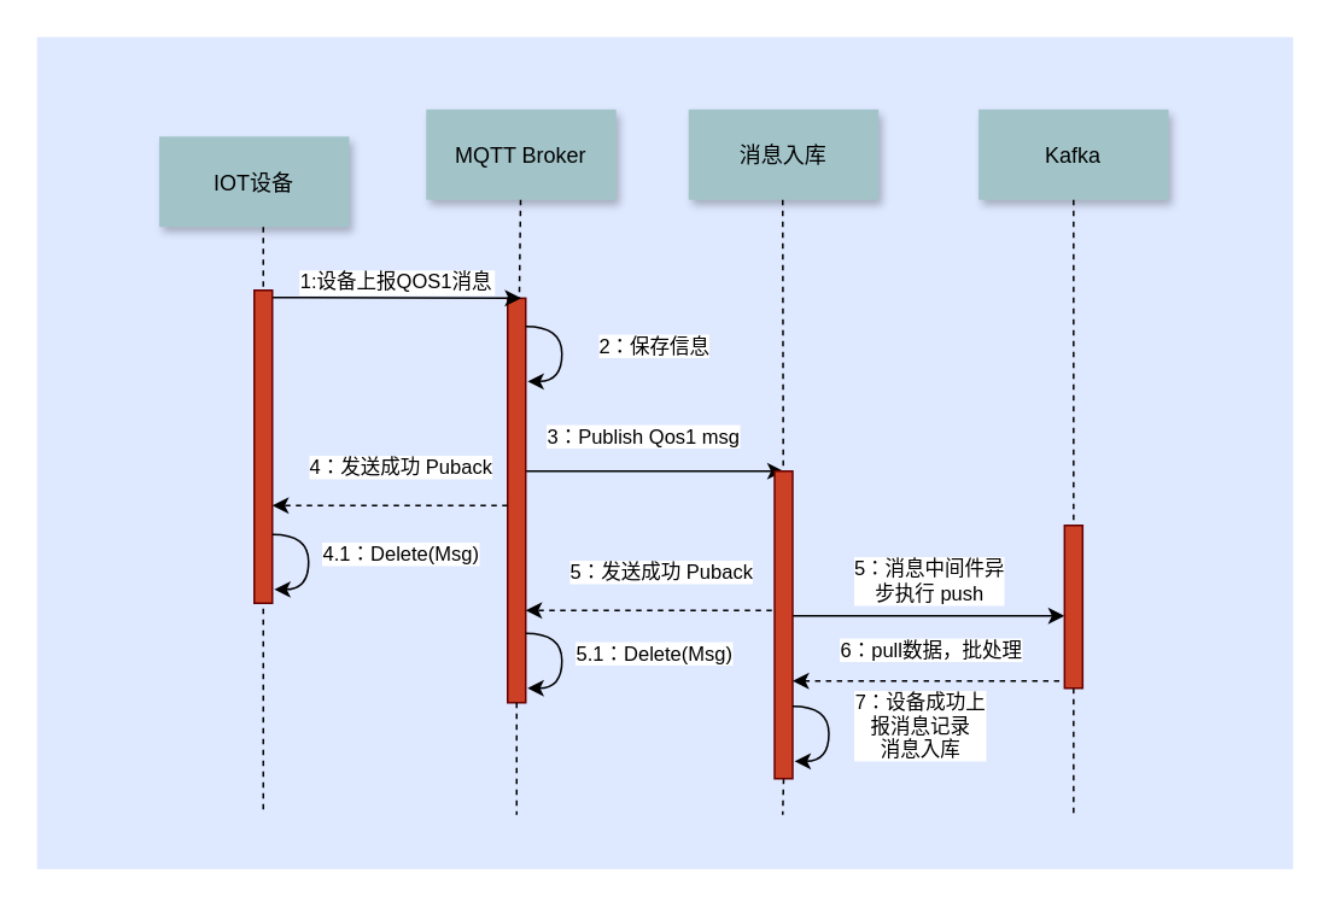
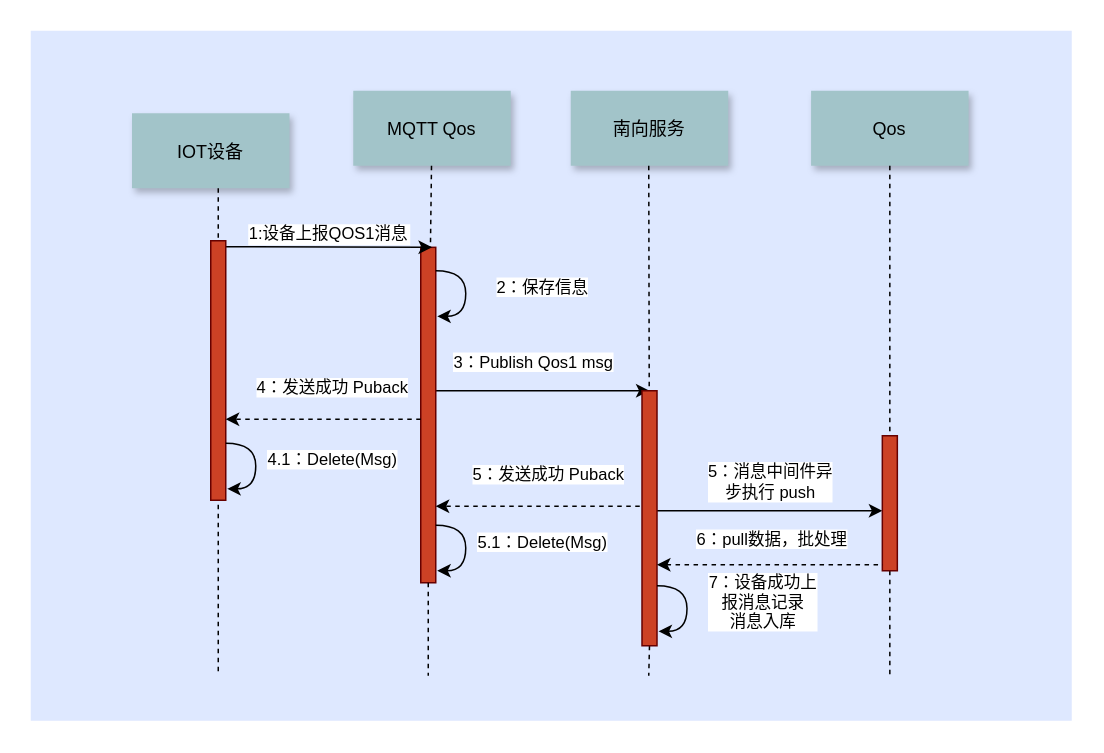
  <mxCell id="0" />
  <mxCell id="1" parent="0" />
  <mxCell id="2" value="" style="fillColor=#DEE8FF;strokeColor=none" vertex="1" parent="1"><mxGeometry x="20" y="20" width="694" height="460" as="geometry" /></mxCell>
  <mxCell id="3" value="IOT设备" style="shadow=1;fillColor=#A2C4C9;strokeColor=none" vertex="1" parent="1"><mxGeometry x="87.5" y="75" width="105" height="50" as="geometry" /></mxCell>
  <mxCell id="4" value="" style="edgeStyle=orthogonalEdgeStyle;rounded=0;orthogonalLoop=1;jettySize=auto;html=1;entryX=0;entryY=0.25;entryDx=0;entryDy=0;" edge="1" parent="1"><mxGeometry relative="1" as="geometry"><mxPoint x="432.5" y="260" as="targetPoint" /><Array as="points"><mxPoint x="365" y="260" /><mxPoint x="365" y="260" /></Array><mxPoint x="290" y="260" as="sourcePoint" /></mxGeometry></mxCell>
  <mxCell id="5" value="3：Publish Qos1 msg" style="edgeLabel;html=1;align=center;verticalAlign=middle;resizable=0;points=[];" vertex="1" connectable="0" parent="4"><mxGeometry x="-0.372" y="1" relative="1" as="geometry"><mxPoint x="19" y="-19" as="offset" /></mxGeometry></mxCell>
  <mxCell id="6" value="" style="fillColor=#CC4125;strokeColor=#660000" vertex="1" parent="1"><mxGeometry x="280" y="164.39" width="10" height="223.61" as="geometry" /></mxCell>
- <mxCell id="7" value="MQTT Broker" style="shadow=1;fillColor=#A2C4C9;strokeColor=none" vertex="1" parent="1"><mxGeometry x="235" y="60" width="105" height="50" as="geometry" /></mxCell>
+ <mxCell id="7" value="MQTT Qos" style="shadow=1;fillColor=#A2C4C9;strokeColor=none" vertex="1" parent="1"><mxGeometry x="235" y="60" width="105" height="50" as="geometry" /></mxCell>
  <mxCell id="8" value="" style="edgeStyle=none;endArrow=none;dashed=1" edge="1" parent="1" source="7" target="6"><mxGeometry x="272.335" y="165" width="100" height="100" as="geometry"><mxPoint x="287.259" y="110" as="sourcePoint" /><mxPoint x="287.576" y="165" as="targetPoint" /></mxGeometry></mxCell>
- <mxCell id="9" value="消息入库" style="shadow=1;fillColor=#A2C4C9;strokeColor=none" vertex="1" parent="1"><mxGeometry x="380.004" y="60" width="105" height="50" as="geometry" /></mxCell>
- <mxCell id="10" value="Kafka" style="shadow=1;fillColor=#A2C4C9;strokeColor=none" vertex="1" parent="1"><mxGeometry x="540.22" y="60" width="105" height="50" as="geometry" /></mxCell>
+ <mxCell id="9" value="南向服务" style="shadow=1;fillColor=#A2C4C9;strokeColor=none" vertex="1" parent="1"><mxGeometry x="380.004" y="60" width="105" height="50" as="geometry" /></mxCell>
+ <mxCell id="10" value="Qos" style="shadow=1;fillColor=#A2C4C9;strokeColor=none" vertex="1" parent="1"><mxGeometry x="540.22" y="60" width="105" height="50" as="geometry" /></mxCell>
  <mxCell id="11" value="" style="edgeStyle=elbowEdgeStyle;elbow=horizontal;endArrow=none;dashed=1" edge="1" parent="1" source="3"><mxGeometry x="230.0" y="310" width="100" height="100" as="geometry"><mxPoint x="170" y="410" as="sourcePoint" /><mxPoint x="145" y="220" as="targetPoint" /></mxGeometry></mxCell>
  <mxCell id="12" value="" style="edgeStyle=none;dashed=1;endArrow=none" edge="1" parent="1"><mxGeometry x="50" y="300" width="100" height="100" as="geometry"><mxPoint x="145" y="210" as="sourcePoint" /><mxPoint x="145" y="450" as="targetPoint" /></mxGeometry></mxCell>
  <mxCell id="13" value="1:设备上报QOS1消息" style="edgeStyle=none;verticalLabelPosition=top;verticalAlign=bottom;entryX=0.75;entryY=0;entryDx=0;entryDy=0;" edge="1" parent="1" target="6"><mxGeometry x="242.955" y="77.096" width="100" height="100" as="geometry"><mxPoint x="150" y="164" as="sourcePoint" /><mxPoint x="260" y="164.386" as="targetPoint" /></mxGeometry></mxCell>
  <mxCell id="14" value="" style="edgeStyle=none;endArrow=none;dashed=1;exitX=0.5;exitY=1;exitDx=0;exitDy=0;" edge="1" parent="1" source="25"><mxGeometry x="431.488" y="175.0" width="100" height="100" as="geometry"><mxPoint x="432.286" y="410" as="sourcePoint" /><mxPoint x="432" y="450" as="targetPoint" /></mxGeometry></mxCell>
  <mxCell id="15" value="" style="edgeStyle=none;endArrow=none;dashed=1" edge="1" parent="1" source="27"><mxGeometry x="592.208" y="175.0" width="100" height="100" as="geometry"><mxPoint x="592.729" y="110" as="sourcePoint" /><mxPoint x="592.72" y="450" as="targetPoint" /></mxGeometry></mxCell>
  <mxCell id="16" value="" style="fillColor=#CC4125;strokeColor=#660000" vertex="1" parent="1"><mxGeometry x="140" y="160" width="10" height="173" as="geometry" /></mxCell>
  <mxCell id="17" style="edgeStyle=orthogonalEdgeStyle;curved=1;rounded=0;orthogonalLoop=1;jettySize=auto;html=1;exitX=0.928;exitY=0.095;exitDx=0;exitDy=0;exitPerimeter=0;" edge="1" parent="1"><mxGeometry relative="1" as="geometry"><mxPoint x="290" y="180.008" as="sourcePoint" /><mxPoint x="291" y="210.4" as="targetPoint" /><Array as="points"><mxPoint x="310" y="180.4" /><mxPoint x="310" y="210.4" /><mxPoint x="291" y="210.4" /></Array></mxGeometry></mxCell>
  <mxCell id="18" value="2：保存信息" style="edgeLabel;html=1;align=center;verticalAlign=middle;resizable=0;points=[];" vertex="1" connectable="0" parent="17"><mxGeometry x="-0.314" y="-1" relative="1" as="geometry"><mxPoint x="51" y="6.73" as="offset" /></mxGeometry></mxCell>
  <mxCell id="19" style="edgeStyle=orthogonalEdgeStyle;rounded=0;orthogonalLoop=1;jettySize=auto;html=1;entryX=0.028;entryY=0.089;entryDx=0;entryDy=0;entryPerimeter=0;" edge="1" parent="1"><mxGeometry relative="1" as="geometry"><Array as="points"><mxPoint x="436.72" y="340" /></Array><mxPoint x="437.22" y="340" as="sourcePoint" /><mxPoint x="587.72" y="340.01" as="targetPoint" /></mxGeometry></mxCell>
  <mxCell id="20" value="5：消息中间件异&lt;br&gt;步执行 push" style="edgeLabel;html=1;align=center;verticalAlign=middle;resizable=0;points=[];" vertex="1" connectable="0" parent="19"><mxGeometry x="-0.328" y="-1" relative="1" as="geometry"><mxPoint x="24.68" y="-21" as="offset" /></mxGeometry></mxCell>
  <mxCell id="21" value="" style="edgeStyle=none;endArrow=none;dashed=1" edge="1" parent="1" source="25"><mxGeometry x="431.488" y="175.0" width="100" height="100" as="geometry"><mxPoint x="432" y="110" as="sourcePoint" /><mxPoint x="432.444" y="350" as="targetPoint" /></mxGeometry></mxCell>
  <mxCell id="22" value="" style="edgeStyle=none;endArrow=none;dashed=1" edge="1" parent="1" source="6"><mxGeometry x="376.571" y="339.697" width="100" height="100" as="geometry"><mxPoint x="285" y="510" as="sourcePoint" /><mxPoint x="285" y="450" as="targetPoint" /></mxGeometry></mxCell>
  <mxCell id="23" value="" style="edgeStyle=orthogonalEdgeStyle;rounded=0;orthogonalLoop=1;jettySize=auto;html=1;dashed=1;" edge="1" parent="1"><mxGeometry relative="1" as="geometry"><mxPoint x="150" y="279" as="targetPoint" /><Array as="points"><mxPoint x="190" y="279" /><mxPoint x="190" y="279" /></Array><mxPoint x="280" y="279" as="sourcePoint" /></mxGeometry></mxCell>
  <mxCell id="24" value="4：发送成功 Puback" style="edgeLabel;html=1;align=center;verticalAlign=middle;resizable=0;points=[];" vertex="1" connectable="0" parent="23"><mxGeometry x="-0.372" y="1" relative="1" as="geometry"><mxPoint x="-19" y="-22.69" as="offset" /></mxGeometry></mxCell>
  <mxCell id="25" value="" style="fillColor=#CC4125;strokeColor=#660000" vertex="1" parent="1"><mxGeometry x="427.5" y="260" width="10" height="170" as="geometry" /></mxCell>
  <mxCell id="26" value="" style="edgeStyle=none;endArrow=none;dashed=1" edge="1" parent="1" target="25"><mxGeometry x="431.488" y="175.0" width="100" height="100" as="geometry"><mxPoint x="432" y="110" as="sourcePoint" /><mxPoint x="432.444" y="350" as="targetPoint" /></mxGeometry></mxCell>
  <mxCell id="27" value="" style="fillColor=#CC4125;strokeColor=#660000" vertex="1" parent="1"><mxGeometry x="587.72" y="290" width="10" height="90" as="geometry" /></mxCell>
  <mxCell id="28" value="" style="edgeStyle=none;endArrow=none;dashed=1" edge="1" parent="1" source="10" target="27"><mxGeometry x="592.208" y="175.0" width="100" height="100" as="geometry"><mxPoint x="592.72" y="110" as="sourcePoint" /><mxPoint x="592.72" y="450" as="targetPoint" /></mxGeometry></mxCell>
  <mxCell id="29" style="edgeStyle=orthogonalEdgeStyle;rounded=0;orthogonalLoop=1;jettySize=auto;html=1;entryX=0.028;entryY=0.089;entryDx=0;entryDy=0;entryPerimeter=0;startArrow=classic;startFill=1;endArrow=none;endFill=0;dashed=1;" edge="1" parent="1"><mxGeometry relative="1" as="geometry"><Array as="points"><mxPoint x="437" y="376" /></Array><mxPoint x="437.5" y="376" as="sourcePoint" /><mxPoint x="588" y="376.01" as="targetPoint" /></mxGeometry></mxCell>
  <mxCell id="30" value="6：pull数据，批处理" style="edgeLabel;html=1;align=center;verticalAlign=middle;resizable=0;points=[];" vertex="1" connectable="0" parent="29"><mxGeometry x="-0.328" y="-1" relative="1" as="geometry"><mxPoint x="24.68" y="-18.71" as="offset" /></mxGeometry></mxCell>
  <mxCell id="31" style="edgeStyle=orthogonalEdgeStyle;curved=1;rounded=0;orthogonalLoop=1;jettySize=auto;html=1;exitX=0.928;exitY=0.095;exitDx=0;exitDy=0;exitPerimeter=0;" edge="1" parent="1"><mxGeometry relative="1" as="geometry"><mxPoint x="437.5" y="390.008" as="sourcePoint" /><mxPoint x="438.5" y="420.4" as="targetPoint" /><Array as="points"><mxPoint x="457.5" y="390.4" /><mxPoint x="457.5" y="420.4" /><mxPoint x="438.5" y="420.4" /></Array></mxGeometry></mxCell>
  <mxCell id="32" value="7：设备成功上&lt;br&gt;报消息记录&lt;br&gt;消息入库" style="edgeLabel;html=1;align=center;verticalAlign=middle;resizable=0;points=[];" vertex="1" connectable="0" parent="31"><mxGeometry x="-0.314" y="-1" relative="1" as="geometry"><mxPoint x="51" y="6.73" as="offset" /></mxGeometry></mxCell>
  <mxCell id="33" style="edgeStyle=orthogonalEdgeStyle;curved=1;rounded=0;orthogonalLoop=1;jettySize=auto;html=1;exitX=0.928;exitY=0.095;exitDx=0;exitDy=0;exitPerimeter=0;" edge="1" parent="1"><mxGeometry relative="1" as="geometry"><mxPoint x="150" y="295.008" as="sourcePoint" /><mxPoint x="151" y="325.4" as="targetPoint" /><Array as="points"><mxPoint x="170" y="295.4" /><mxPoint x="170" y="325.4" /><mxPoint x="151" y="325.4" /></Array></mxGeometry></mxCell>
  <mxCell id="34" value="4.1：Delete(Msg)" style="edgeLabel;html=1;align=center;verticalAlign=middle;resizable=0;points=[];" vertex="1" connectable="0" parent="33"><mxGeometry x="-0.314" y="-1" relative="1" as="geometry"><mxPoint x="51" y="6.73" as="offset" /></mxGeometry></mxCell>
  <mxCell id="35" value="" style="edgeStyle=orthogonalEdgeStyle;rounded=0;orthogonalLoop=1;jettySize=auto;html=1;dashed=1;" edge="1" parent="1"><mxGeometry relative="1" as="geometry"><mxPoint x="290" y="337" as="targetPoint" /><Array as="points"><mxPoint x="330" y="337" /><mxPoint x="330" y="337" /></Array><mxPoint x="426" y="337" as="sourcePoint" /></mxGeometry></mxCell>
  <mxCell id="36" value="5：发送成功 Puback" style="edgeLabel;html=1;align=center;verticalAlign=middle;resizable=0;points=[];" vertex="1" connectable="0" parent="35"><mxGeometry x="-0.372" y="1" relative="1" as="geometry"><mxPoint x="-19" y="-22.69" as="offset" /></mxGeometry></mxCell>
  <mxCell id="37" style="edgeStyle=orthogonalEdgeStyle;curved=1;rounded=0;orthogonalLoop=1;jettySize=auto;html=1;exitX=0.928;exitY=0.095;exitDx=0;exitDy=0;exitPerimeter=0;" edge="1" parent="1"><mxGeometry relative="1" as="geometry"><mxPoint x="290" y="349.608" as="sourcePoint" /><mxPoint x="291" y="380" as="targetPoint" /><Array as="points"><mxPoint x="310" y="350" /><mxPoint x="310" y="380" /><mxPoint x="291" y="380" /></Array></mxGeometry></mxCell>
  <mxCell id="38" value="5.1：Delete(Msg)" style="edgeLabel;html=1;align=center;verticalAlign=middle;resizable=0;points=[];" vertex="1" connectable="0" parent="37"><mxGeometry x="-0.314" y="-1" relative="1" as="geometry"><mxPoint x="51" y="6.73" as="offset" /></mxGeometry></mxCell>
